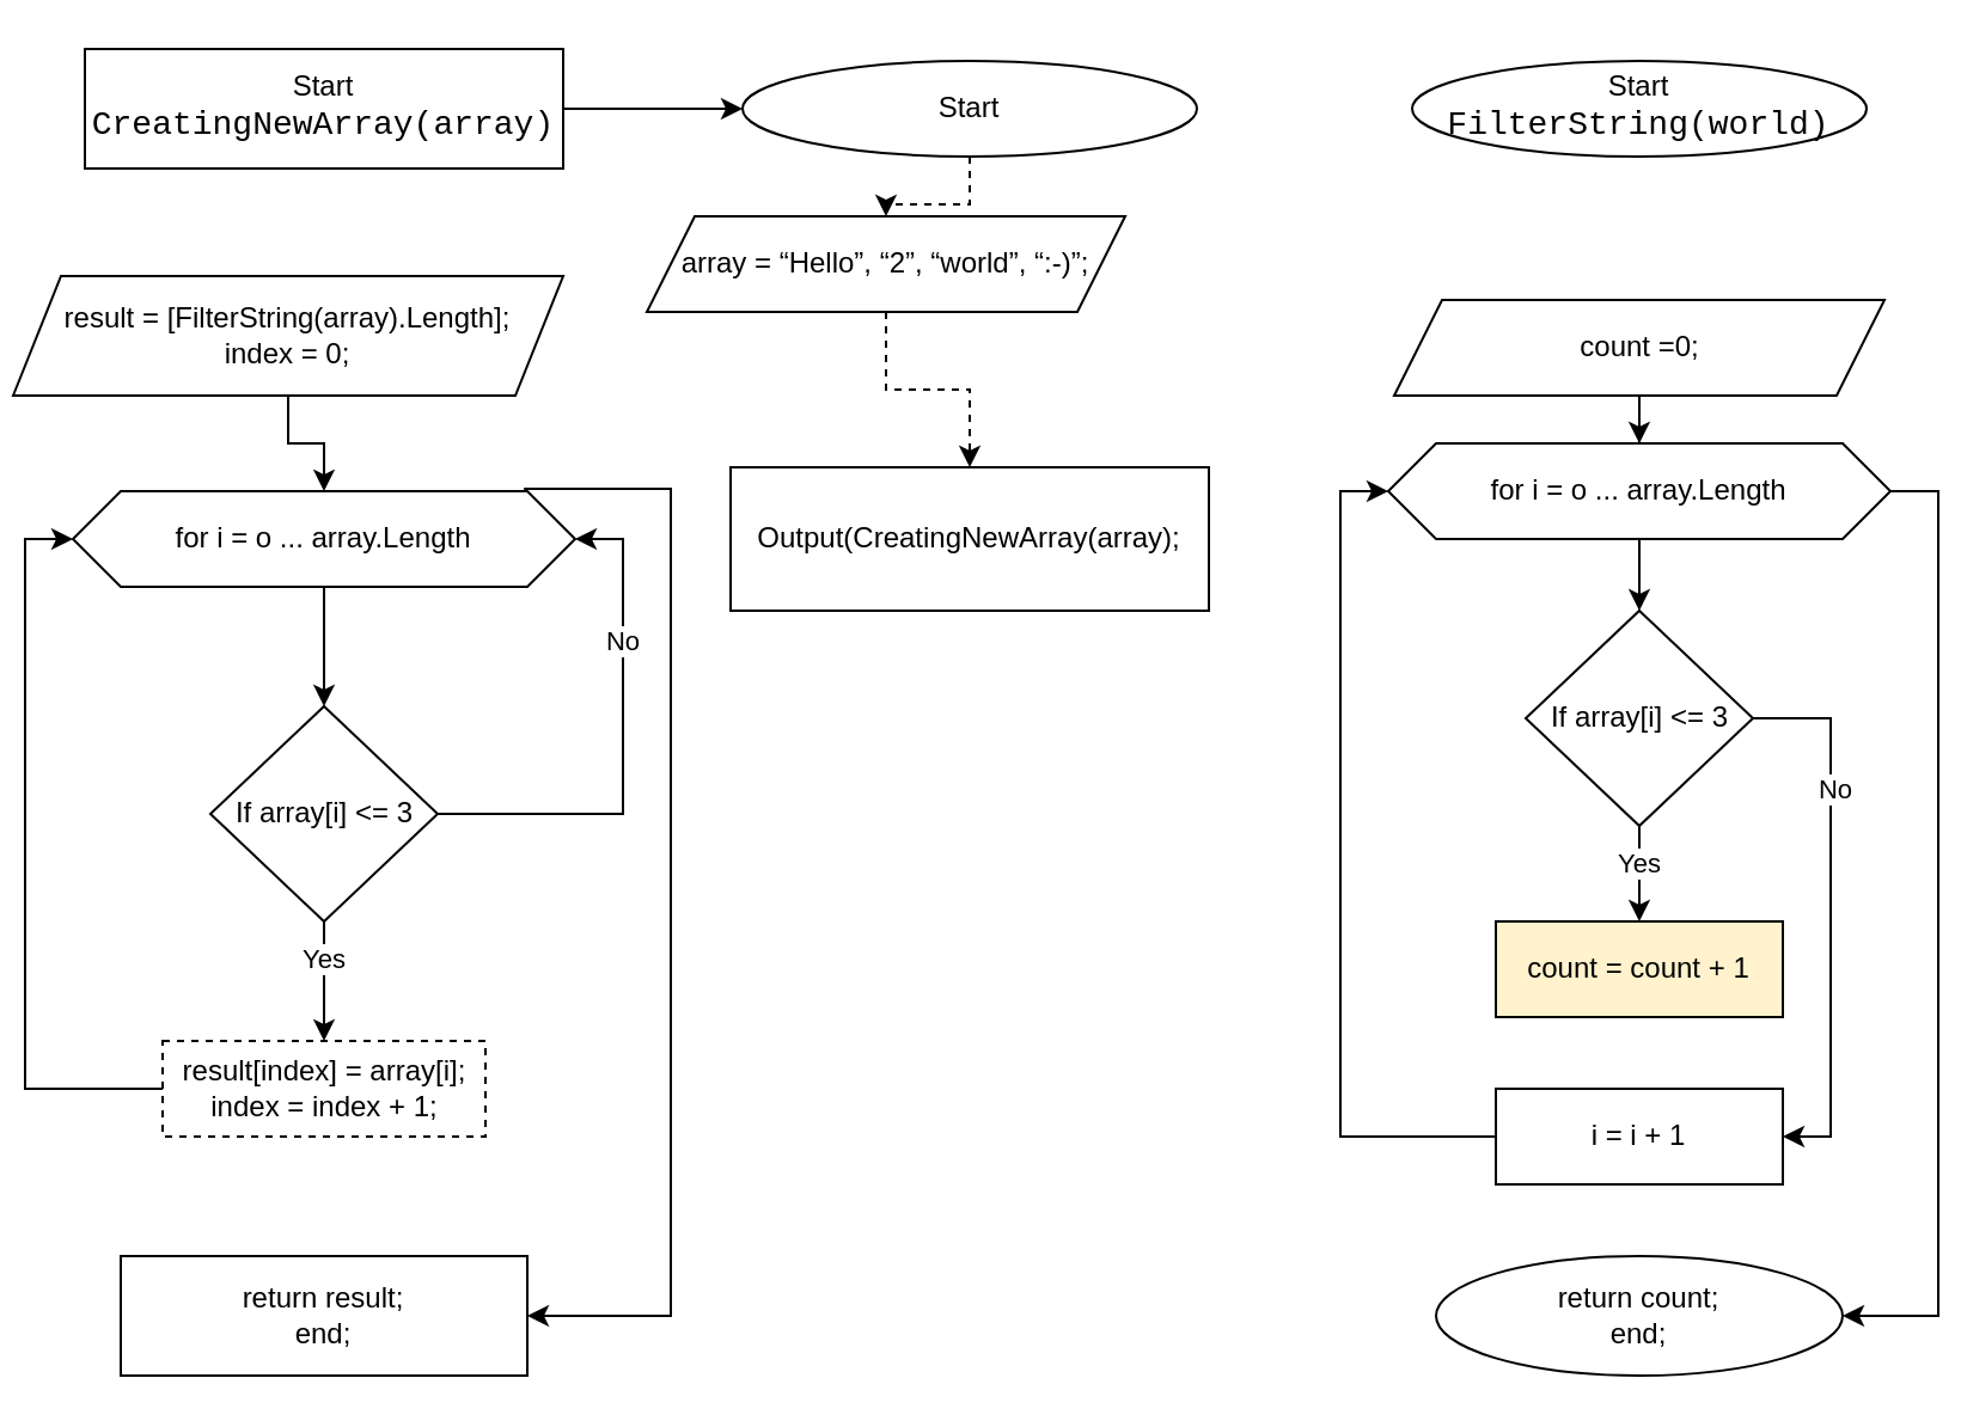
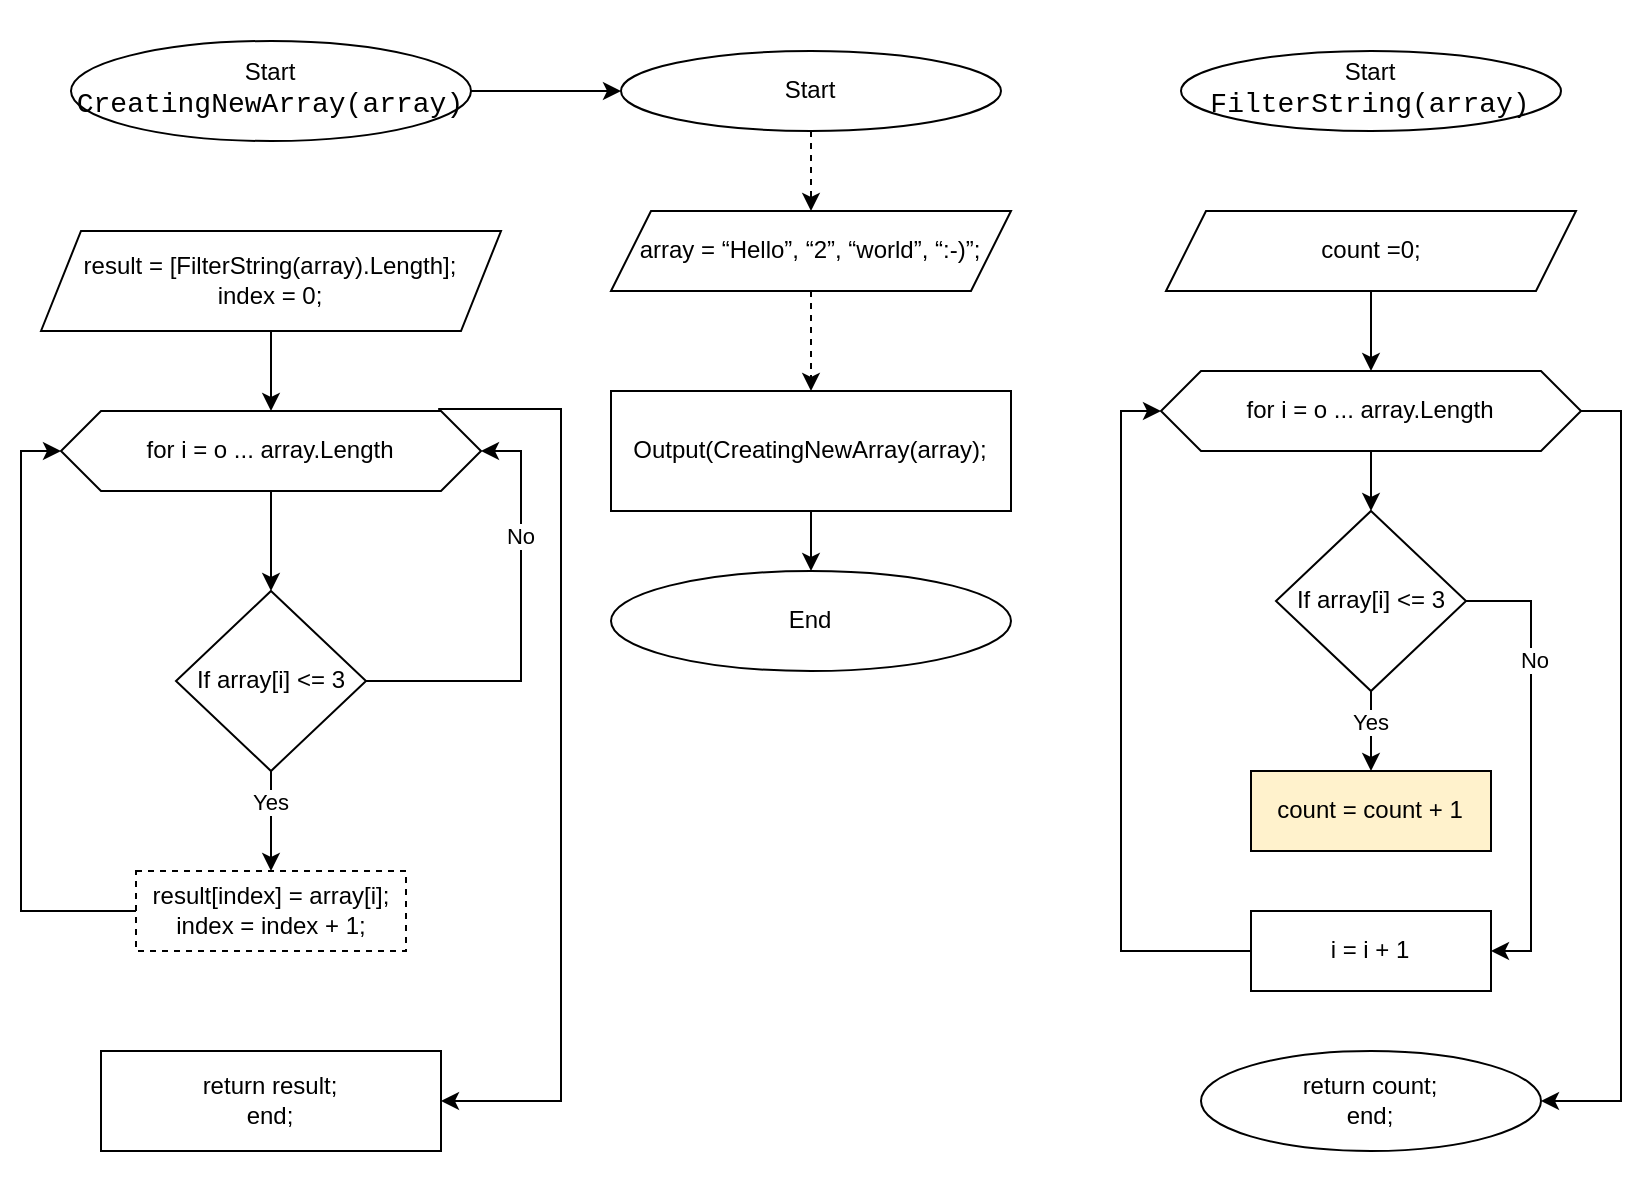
  <mxCell id="0" />
  <mxCell id="1" parent="0" />
  <mxCell id="2" value="" style="edgeStyle=orthogonalEdgeStyle;rounded=0;orthogonalLoop=1;jettySize=auto;html=1;dashed=1;" edge="1" parent="1" source="3" target="5"><mxGeometry relative="1" as="geometry" /></mxCell>
  <mxCell id="3" value="Start" style="ellipse;whiteSpace=wrap;html=1;" vertex="1" parent="1"><mxGeometry x="310" y="25" width="190" height="40" as="geometry" /></mxCell>
  <mxCell id="4" value="" style="edgeStyle=orthogonalEdgeStyle;rounded=0;orthogonalLoop=1;jettySize=auto;html=1;dashed=1;" edge="1" parent="1" source="5" target="37"><mxGeometry relative="1" as="geometry" /></mxCell>
- <mxCell id="5" value="array =&amp;nbsp;“Hello”, “2”, “world”, “:-)”;" style="shape=parallelogram;perimeter=parallelogramPerimeter;whiteSpace=wrap;html=1;fixedSize=1;" vertex="1" parent="1"><mxGeometry x="270" y="90" width="200" height="40" as="geometry" /></mxCell>
- <mxCell id="6" value="Start&lt;br&gt;&lt;div style=&quot;font-family: Consolas, &amp;quot;Courier New&amp;quot;, monospace; font-size: 14px; line-height: 19px;&quot;&gt;FilterString(world)&lt;/div&gt;" style="ellipse;whiteSpace=wrap;html=1;" vertex="1" parent="1"><mxGeometry x="590" y="25" width="190" height="40" as="geometry" /></mxCell>
+ <mxCell id="5" value="array =&amp;nbsp;“Hello”, “2”, “world”, “:-)”;" style="shape=parallelogram;perimeter=parallelogramPerimeter;whiteSpace=wrap;html=1;fixedSize=1;" vertex="1" parent="1"><mxGeometry x="305" y="105" width="200" height="40" as="geometry" /></mxCell>
+ <mxCell id="6" value="Start&lt;br&gt;&lt;div style=&quot;font-family: Consolas, &amp;quot;Courier New&amp;quot;, monospace; font-size: 14px; line-height: 19px;&quot;&gt;FilterString(array)&lt;/div&gt;" style="ellipse;whiteSpace=wrap;html=1;" vertex="1" parent="1"><mxGeometry x="590" y="25" width="190" height="40" as="geometry" /></mxCell>
  <mxCell id="7" value="" style="edgeStyle=orthogonalEdgeStyle;rounded=0;orthogonalLoop=1;jettySize=auto;html=1;" edge="1" parent="1" source="8" target="11"><mxGeometry relative="1" as="geometry" /></mxCell>
- <mxCell id="8" value="count =0;" style="shape=parallelogram;perimeter=parallelogramPerimeter;whiteSpace=wrap;html=1;fixedSize=1;" vertex="1" parent="1"><mxGeometry x="582.5" y="125" width="205" height="40" as="geometry" /></mxCell>
+ <mxCell id="8" value="count =0;" style="shape=parallelogram;perimeter=parallelogramPerimeter;whiteSpace=wrap;html=1;fixedSize=1;" vertex="1" parent="1"><mxGeometry x="582.5" y="105" width="205" height="40" as="geometry" /></mxCell>
  <mxCell id="9" value="" style="edgeStyle=orthogonalEdgeStyle;rounded=0;orthogonalLoop=1;jettySize=auto;html=1;" edge="1" parent="1" source="11" target="16"><mxGeometry relative="1" as="geometry" /></mxCell>
  <mxCell id="10" style="edgeStyle=orthogonalEdgeStyle;rounded=0;orthogonalLoop=1;jettySize=auto;html=1;entryX=1;entryY=0.5;entryDx=0;entryDy=0;exitX=1;exitY=0.5;exitDx=0;exitDy=0;" edge="1" parent="1" source="11" target="20"><mxGeometry relative="1" as="geometry" /></mxCell>
  <mxCell id="11" value="for i = o ... array.Length" style="shape=hexagon;perimeter=hexagonPerimeter2;whiteSpace=wrap;html=1;fixedSize=1;" vertex="1" parent="1"><mxGeometry x="580" y="185" width="210" height="40" as="geometry" /></mxCell>
  <mxCell id="12" style="edgeStyle=orthogonalEdgeStyle;rounded=0;orthogonalLoop=1;jettySize=auto;html=1;entryX=1;entryY=0.5;entryDx=0;entryDy=0;exitX=1;exitY=0.5;exitDx=0;exitDy=0;" edge="1" parent="1" source="16" target="19"><mxGeometry relative="1" as="geometry" /></mxCell>
  <mxCell id="13" value="No&lt;br&gt;" style="edgeLabel;html=1;align=center;verticalAlign=middle;resizable=0;points=[];" vertex="1" connectable="0" parent="12"><mxGeometry x="-0.465" y="1" relative="1" as="geometry"><mxPoint y="1" as="offset" /></mxGeometry></mxCell>
  <mxCell id="14" style="edgeStyle=orthogonalEdgeStyle;rounded=0;orthogonalLoop=1;jettySize=auto;html=1;entryX=0.5;entryY=0;entryDx=0;entryDy=0;" edge="1" parent="1" source="16" target="17"><mxGeometry relative="1" as="geometry" /></mxCell>
  <mxCell id="15" value="Yes" style="edgeLabel;html=1;align=center;verticalAlign=middle;resizable=0;points=[];" vertex="1" connectable="0" parent="14"><mxGeometry x="-0.25" y="-1" relative="1" as="geometry"><mxPoint as="offset" /></mxGeometry></mxCell>
  <mxCell id="16" value="If array[i] &amp;lt;= 3" style="rhombus;whiteSpace=wrap;html=1;" vertex="1" parent="1"><mxGeometry x="637.5" y="255" width="95" height="90" as="geometry" /></mxCell>
  <mxCell id="17" value="count = count + 1" style="rounded=0;whiteSpace=wrap;html=1;fillColor=#fff2cc;" vertex="1" parent="1"><mxGeometry x="625" y="385" width="120" height="40" as="geometry" /></mxCell>
  <mxCell id="18" style="edgeStyle=orthogonalEdgeStyle;rounded=0;orthogonalLoop=1;jettySize=auto;html=1;entryX=0;entryY=0.5;entryDx=0;entryDy=0;exitX=0;exitY=0.5;exitDx=0;exitDy=0;" edge="1" parent="1" source="19" target="11"><mxGeometry relative="1" as="geometry" /></mxCell>
  <mxCell id="19" value="i = i + 1" style="rounded=0;whiteSpace=wrap;html=1;" vertex="1" parent="1"><mxGeometry x="625" y="455" width="120" height="40" as="geometry" /></mxCell>
  <mxCell id="20" value="return count;&lt;br&gt;end;" style="ellipse;whiteSpace=wrap;html=1;" vertex="1" parent="1"><mxGeometry x="600" y="525" width="170" height="50" as="geometry" /></mxCell>
  <mxCell id="21" value="" style="edgeStyle=orthogonalEdgeStyle;rounded=0;orthogonalLoop=1;jettySize=auto;html=1;" edge="1" parent="1" source="22" target="3"><mxGeometry relative="1" as="geometry" /></mxCell>
- <mxCell id="22" value="Start&lt;br&gt;&lt;div style=&quot;font-family: Consolas, &amp;quot;Courier New&amp;quot;, monospace; font-size: 14px; line-height: 19px;&quot;&gt;CreatingNewArray(array)&lt;/div&gt;" style="whiteSpace=wrap;html=1;rounded=0;" vertex="1" parent="1"><mxGeometry x="35" y="20" width="200" height="50" as="geometry" /></mxCell>
+ <mxCell id="22" value="Start&lt;br&gt;&lt;div style=&quot;font-family: Consolas, &amp;quot;Courier New&amp;quot;, monospace; font-size: 14px; line-height: 19px;&quot;&gt;CreatingNewArray(array)&lt;/div&gt;" style="ellipse;whiteSpace=wrap;html=1;" vertex="1" parent="1"><mxGeometry x="35" y="20" width="200" height="50" as="geometry" /></mxCell>
  <mxCell id="23" value="" style="edgeStyle=orthogonalEdgeStyle;rounded=0;orthogonalLoop=1;jettySize=auto;html=1;" edge="1" parent="1" source="24" target="27"><mxGeometry relative="1" as="geometry" /></mxCell>
- <mxCell id="24" value="result = [FilterString(array).Length];&lt;br&gt;index = 0;" style="shape=parallelogram;perimeter=parallelogramPerimeter;whiteSpace=wrap;html=1;fixedSize=1;" vertex="1" parent="1"><mxGeometry x="5" y="115" width="230" height="50" as="geometry" /></mxCell>
+ <mxCell id="24" value="result = [FilterString(array).Length];&lt;br&gt;index = 0;" style="shape=parallelogram;perimeter=parallelogramPerimeter;whiteSpace=wrap;html=1;fixedSize=1;" vertex="1" parent="1"><mxGeometry x="20" y="115" width="230" height="50" as="geometry" /></mxCell>
  <mxCell id="25" value="" style="edgeStyle=orthogonalEdgeStyle;rounded=0;orthogonalLoop=1;jettySize=auto;html=1;" edge="1" parent="1" source="27" target="32"><mxGeometry relative="1" as="geometry" /></mxCell>
  <mxCell id="26" style="edgeStyle=orthogonalEdgeStyle;rounded=0;orthogonalLoop=1;jettySize=auto;html=1;entryX=1;entryY=0.5;entryDx=0;entryDy=0;exitX=0.898;exitY=-0.026;exitDx=0;exitDy=0;exitPerimeter=0;" edge="1" parent="1" source="27" target="35"><mxGeometry relative="1" as="geometry"><Array as="points"><mxPoint x="280" y="204" /><mxPoint x="280" y="550" /></Array></mxGeometry></mxCell>
  <mxCell id="27" value="for i = o ... array.Length" style="shape=hexagon;perimeter=hexagonPerimeter2;whiteSpace=wrap;html=1;fixedSize=1;" vertex="1" parent="1"><mxGeometry x="30" y="205" width="210" height="40" as="geometry" /></mxCell>
  <mxCell id="28" value="" style="edgeStyle=orthogonalEdgeStyle;rounded=0;orthogonalLoop=1;jettySize=auto;html=1;" edge="1" parent="1" source="32" target="34"><mxGeometry relative="1" as="geometry" /></mxCell>
  <mxCell id="29" value="Yes" style="edgeLabel;html=1;align=center;verticalAlign=middle;resizable=0;points=[];" vertex="1" connectable="0" parent="28"><mxGeometry x="-0.384" y="-1" relative="1" as="geometry"><mxPoint as="offset" /></mxGeometry></mxCell>
  <mxCell id="30" style="edgeStyle=orthogonalEdgeStyle;rounded=0;orthogonalLoop=1;jettySize=auto;html=1;entryX=1;entryY=0.5;entryDx=0;entryDy=0;exitX=1;exitY=0.5;exitDx=0;exitDy=0;" edge="1" parent="1" source="32" target="27"><mxGeometry relative="1" as="geometry"><Array as="points"><mxPoint x="260" y="340" /><mxPoint x="260" y="225" /></Array></mxGeometry></mxCell>
  <mxCell id="31" value="No" style="edgeLabel;html=1;align=center;verticalAlign=middle;resizable=0;points=[];" vertex="1" connectable="0" parent="30"><mxGeometry x="0.412" y="1" relative="1" as="geometry"><mxPoint as="offset" /></mxGeometry></mxCell>
  <mxCell id="32" value="If array[i] &amp;lt;= 3" style="rhombus;whiteSpace=wrap;html=1;" vertex="1" parent="1"><mxGeometry x="87.5" y="295" width="95" height="90" as="geometry" /></mxCell>
  <mxCell id="33" style="edgeStyle=orthogonalEdgeStyle;rounded=0;orthogonalLoop=1;jettySize=auto;html=1;entryX=0;entryY=0.5;entryDx=0;entryDy=0;exitX=0;exitY=0.5;exitDx=0;exitDy=0;" edge="1" parent="1" source="34" target="27"><mxGeometry relative="1" as="geometry" /></mxCell>
  <mxCell id="34" value="result[index] = array[i];&lt;br&gt;index = index + 1;" style="rounded=0;whiteSpace=wrap;html=1;dashed=1;" vertex="1" parent="1"><mxGeometry x="67.5" y="435" width="135" height="40" as="geometry" /></mxCell>
  <mxCell id="35" value="return result;&lt;br&gt;end;" style="whiteSpace=wrap;html=1;rounded=0;" vertex="1" parent="1"><mxGeometry x="50" y="525" width="170" height="50" as="geometry" /></mxCell>
+ <mxCell id="36" value="" style="edgeStyle=orthogonalEdgeStyle;rounded=0;orthogonalLoop=1;jettySize=auto;html=1;" edge="1" parent="1" source="37" target="38"><mxGeometry relative="1" as="geometry" /></mxCell>
  <mxCell id="37" value="Output(CreatingNewArray(array);" style="rounded=0;whiteSpace=wrap;html=1;" vertex="1" parent="1"><mxGeometry x="305" y="195" width="200" height="60" as="geometry" /></mxCell>
+ <mxCell id="38" value="End" style="ellipse;whiteSpace=wrap;html=1;" vertex="1" parent="1"><mxGeometry x="305" y="285" width="200" height="50" as="geometry" /></mxCell>
